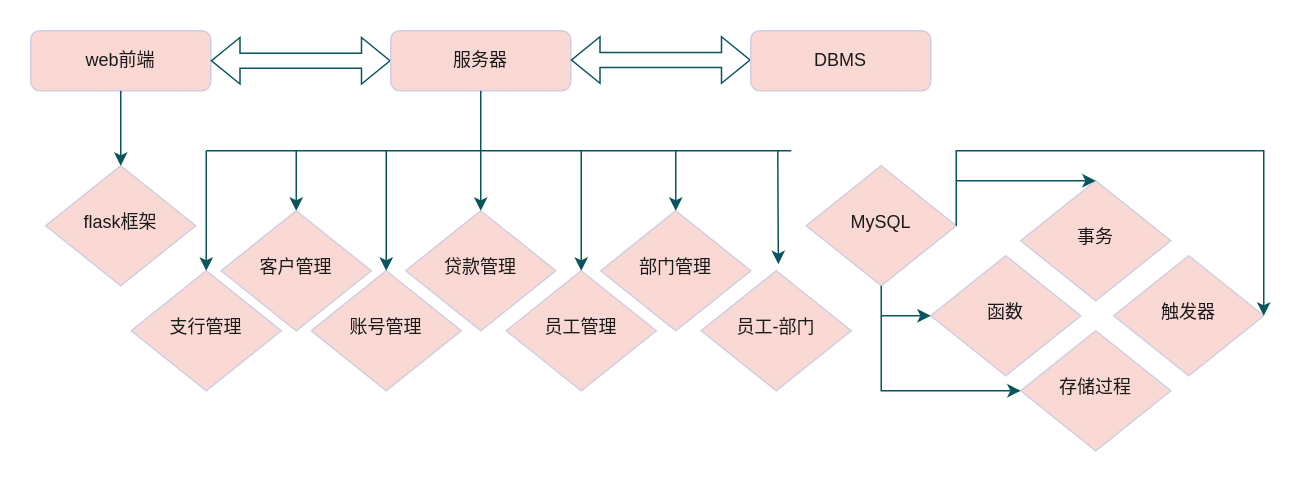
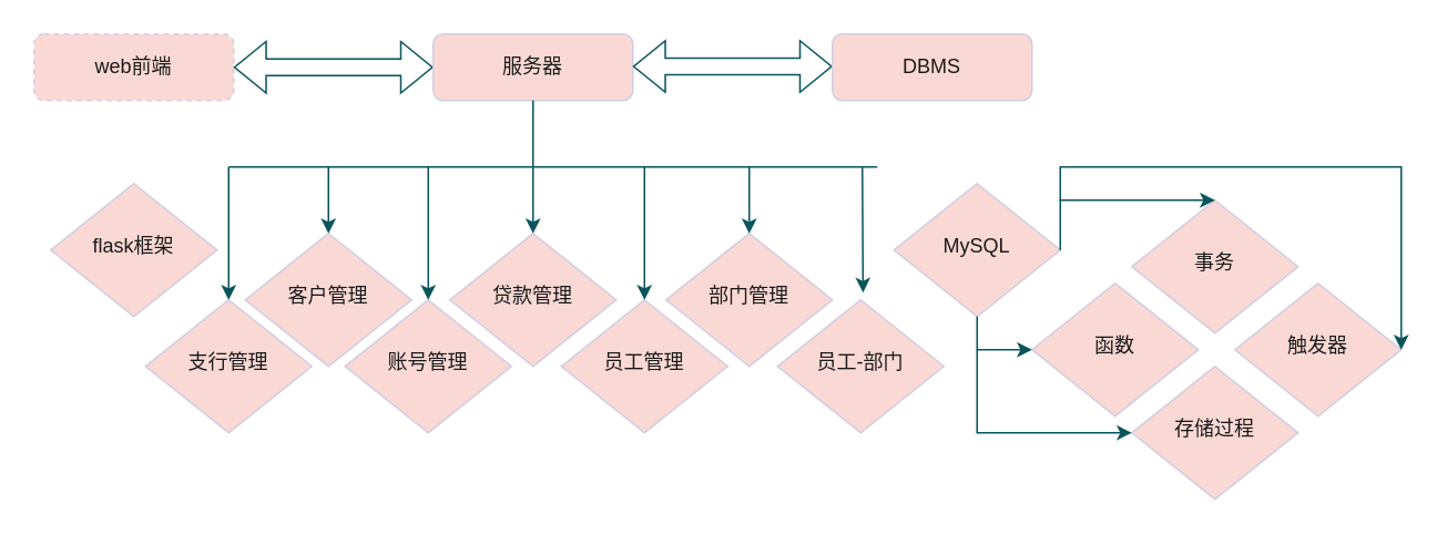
  <mxCell id="0" />
  <mxCell id="1" parent="0" />
- <mxCell id="2" value="web前端" style="rounded=1;whiteSpace=wrap;html=1;fontSize=12;glass=0;strokeWidth=1;shadow=0;labelBackgroundColor=none;fillColor=#FAD9D5;strokeColor=#D0CEE2;fontColor=#1A1A1A;" parent="1" vertex="1"><mxGeometry x="20" y="20" width="120" height="40" as="geometry" /></mxCell>
+ <mxCell id="2" value="web前端" style="rounded=1;whiteSpace=wrap;html=1;fontSize=12;glass=0;strokeWidth=1;shadow=0;labelBackgroundColor=none;fillColor=#FAD9D5;strokeColor=#D0CEE2;fontColor=#1A1A1A;dashed=1;" parent="1" vertex="1"><mxGeometry x="20" y="20" width="120" height="40" as="geometry" /></mxCell>
  <mxCell id="3" value="flask框架" style="rhombus;whiteSpace=wrap;html=1;shadow=0;fontFamily=Helvetica;fontSize=12;align=center;strokeWidth=1;spacing=6;spacingTop=-4;labelBackgroundColor=none;fillColor=#FAD9D5;strokeColor=#D0CEE2;fontColor=#1A1A1A;" parent="1" vertex="1"><mxGeometry x="30" y="110" width="100" height="80" as="geometry" /></mxCell>
  <mxCell id="4" value="" style="shape=flexArrow;endArrow=classic;startArrow=classic;html=1;rounded=0;strokeColor=#09555B;fontColor=#1A1A1A;exitX=1;exitY=0.5;exitDx=0;exitDy=0;" edge="1" parent="1" source="2"><mxGeometry width="100" height="100" relative="1" as="geometry"><mxPoint x="174" y="100" as="sourcePoint" /><mxPoint x="260" y="40" as="targetPoint" /></mxGeometry></mxCell>
- <mxCell id="5" value="" style="endArrow=classic;html=1;rounded=0;strokeColor=#09555B;fontColor=#1A1A1A;exitX=0.5;exitY=1;exitDx=0;exitDy=0;entryX=0.5;entryY=0;entryDx=0;entryDy=0;" edge="1" parent="1" source="2" target="3"><mxGeometry width="50" height="50" relative="1" as="geometry"><mxPoint x="-20" y="60" as="sourcePoint" /><mxPoint x="340" y="250" as="targetPoint" /><Array as="points" /></mxGeometry></mxCell>
  <mxCell id="6" value="服务器" style="rounded=1;whiteSpace=wrap;html=1;fontSize=12;glass=0;strokeWidth=1;shadow=0;labelBackgroundColor=none;fillColor=#FAD9D5;strokeColor=#D0CEE2;fontColor=#1A1A1A;" vertex="1" parent="1"><mxGeometry x="260" y="20" width="120" height="40" as="geometry" /></mxCell>
  <mxCell id="7" value="贷款管理" style="rhombus;whiteSpace=wrap;html=1;shadow=0;fontFamily=Helvetica;fontSize=12;align=center;strokeWidth=1;spacing=6;spacingTop=-4;labelBackgroundColor=none;fillColor=#FAD9D5;strokeColor=#D0CEE2;fontColor=#1A1A1A;" vertex="1" parent="1"><mxGeometry x="270" y="140" width="100" height="80" as="geometry" /></mxCell>
  <mxCell id="8" value="" style="endArrow=classic;html=1;rounded=0;strokeColor=#09555B;fontColor=#1A1A1A;exitX=0.5;exitY=1;exitDx=0;exitDy=0;entryX=0.5;entryY=0;entryDx=0;entryDy=0;" edge="1" parent="1" target="7"><mxGeometry width="50" height="50" relative="1" as="geometry"><mxPoint x="320" y="60" as="sourcePoint" /><mxPoint x="680" y="250" as="targetPoint" /></mxGeometry></mxCell>
  <mxCell id="9" value="" style="endArrow=none;html=1;rounded=0;strokeColor=#09555B;fontColor=#1A1A1A;" edge="1" parent="1"><mxGeometry width="50" height="50" relative="1" as="geometry"><mxPoint x="137" y="100" as="sourcePoint" /><mxPoint x="527" y="100" as="targetPoint" /></mxGeometry></mxCell>
  <mxCell id="10" value="支行管理" style="rhombus;whiteSpace=wrap;html=1;shadow=0;fontFamily=Helvetica;fontSize=12;align=center;strokeWidth=1;spacing=6;spacingTop=-4;labelBackgroundColor=none;fillColor=#FAD9D5;strokeColor=#D0CEE2;fontColor=#1A1A1A;" vertex="1" parent="1"><mxGeometry x="87" y="180" width="100" height="80" as="geometry" /></mxCell>
  <mxCell id="11" value="客户管理" style="rhombus;whiteSpace=wrap;html=1;shadow=0;fontFamily=Helvetica;fontSize=12;align=center;strokeWidth=1;spacing=6;spacingTop=-4;labelBackgroundColor=none;fillColor=#FAD9D5;strokeColor=#D0CEE2;fontColor=#1A1A1A;" vertex="1" parent="1"><mxGeometry x="147" y="140" width="100" height="80" as="geometry" /></mxCell>
  <mxCell id="12" value="账号管理" style="rhombus;whiteSpace=wrap;html=1;shadow=0;fontFamily=Helvetica;fontSize=12;align=center;strokeWidth=1;spacing=6;spacingTop=-4;labelBackgroundColor=none;fillColor=#FAD9D5;strokeColor=#D0CEE2;fontColor=#1A1A1A;" vertex="1" parent="1"><mxGeometry x="207" y="180" width="100" height="80" as="geometry" /></mxCell>
  <mxCell id="13" value="" style="endArrow=none;html=1;rounded=0;strokeColor=#09555B;fontColor=#1A1A1A;exitX=0.5;exitY=0;exitDx=0;exitDy=0;endFill=0;startArrow=classic;startFill=1;" edge="1" parent="1" source="10"><mxGeometry width="50" height="50" relative="1" as="geometry"><mxPoint x="230" y="260" as="sourcePoint" /><mxPoint x="137" y="100" as="targetPoint" /></mxGeometry></mxCell>
  <mxCell id="14" value="" style="endArrow=none;html=1;rounded=0;strokeColor=#09555B;fontColor=#1A1A1A;exitX=0.5;exitY=0;exitDx=0;exitDy=0;endFill=0;startArrow=classic;startFill=1;" edge="1" parent="1" source="11"><mxGeometry width="50" height="50" relative="1" as="geometry"><mxPoint x="119.5" y="140" as="sourcePoint" /><mxPoint x="197" y="100" as="targetPoint" /></mxGeometry></mxCell>
  <mxCell id="15" value="" style="endArrow=none;html=1;rounded=0;strokeColor=#09555B;fontColor=#1A1A1A;exitX=0.5;exitY=0;exitDx=0;exitDy=0;endFill=0;startArrow=classic;startFill=1;" edge="1" parent="1" source="12"><mxGeometry width="50" height="50" relative="1" as="geometry"><mxPoint x="219.5" y="140" as="sourcePoint" /><mxPoint x="257" y="100" as="targetPoint" /></mxGeometry></mxCell>
  <mxCell id="16" value="员工管理" style="rhombus;whiteSpace=wrap;html=1;shadow=0;fontFamily=Helvetica;fontSize=12;align=center;strokeWidth=1;spacing=6;spacingTop=-4;labelBackgroundColor=none;fillColor=#FAD9D5;strokeColor=#D0CEE2;fontColor=#1A1A1A;" vertex="1" parent="1"><mxGeometry x="337" y="180" width="100" height="80" as="geometry" /></mxCell>
  <mxCell id="17" value="" style="endArrow=none;html=1;rounded=0;strokeColor=#09555B;fontColor=#1A1A1A;exitX=0.5;exitY=0;exitDx=0;exitDy=0;endFill=0;startArrow=classic;startFill=1;" edge="1" parent="1" source="16"><mxGeometry width="50" height="50" relative="1" as="geometry"><mxPoint x="419.5" y="140" as="sourcePoint" /><mxPoint x="387" y="100" as="targetPoint" /></mxGeometry></mxCell>
  <mxCell id="18" value="部门管理" style="rhombus;whiteSpace=wrap;html=1;shadow=0;fontFamily=Helvetica;fontSize=12;align=center;strokeWidth=1;spacing=6;spacingTop=-4;labelBackgroundColor=none;fillColor=#FAD9D5;strokeColor=#D0CEE2;fontColor=#1A1A1A;" vertex="1" parent="1"><mxGeometry x="400" y="140" width="100" height="80" as="geometry" /></mxCell>
  <mxCell id="19" value="" style="endArrow=none;html=1;rounded=0;strokeColor=#09555B;fontColor=#1A1A1A;exitX=0.5;exitY=0;exitDx=0;exitDy=0;endFill=0;startArrow=classic;startFill=1;" edge="1" parent="1" source="18"><mxGeometry width="50" height="50" relative="1" as="geometry"><mxPoint x="519.5" y="140" as="sourcePoint" /><mxPoint x="450" y="100" as="targetPoint" /></mxGeometry></mxCell>
  <mxCell id="20" value="员工-部门" style="rhombus;whiteSpace=wrap;html=1;shadow=0;fontFamily=Helvetica;fontSize=12;align=center;strokeWidth=1;spacing=6;spacingTop=-4;labelBackgroundColor=none;fillColor=#FAD9D5;strokeColor=#D0CEE2;fontColor=#1A1A1A;" vertex="1" parent="1"><mxGeometry x="467" y="180" width="100" height="80" as="geometry" /></mxCell>
  <mxCell id="21" value="" style="endArrow=none;html=1;rounded=0;strokeColor=#09555B;fontColor=#1A1A1A;exitX=0.514;exitY=-0.055;exitDx=0;exitDy=0;endFill=0;startArrow=classic;startFill=1;exitPerimeter=0;" edge="1" parent="1" source="20"><mxGeometry width="50" height="50" relative="1" as="geometry"><mxPoint x="526.66" y="180" as="sourcePoint" /><mxPoint x="518" y="100" as="targetPoint" /></mxGeometry></mxCell>
  <mxCell id="22" value="" style="shape=flexArrow;endArrow=classic;startArrow=classic;html=1;rounded=0;strokeColor=#09555B;fontColor=#1A1A1A;exitX=1;exitY=0.5;exitDx=0;exitDy=0;" edge="1" parent="1"><mxGeometry width="100" height="100" relative="1" as="geometry"><mxPoint x="380" y="39.5" as="sourcePoint" /><mxPoint x="500" y="39.5" as="targetPoint" /></mxGeometry></mxCell>
  <mxCell id="23" value="DBMS" style="rounded=1;whiteSpace=wrap;html=1;fontSize=12;glass=0;strokeWidth=1;shadow=0;labelBackgroundColor=none;fillColor=#FAD9D5;strokeColor=#D0CEE2;fontColor=#1A1A1A;" vertex="1" parent="1"><mxGeometry x="500" y="20" width="120" height="40" as="geometry" /></mxCell>
  <mxCell id="24" value="MySQL" style="rhombus;whiteSpace=wrap;html=1;shadow=0;fontFamily=Helvetica;fontSize=12;align=center;strokeWidth=1;spacing=6;spacingTop=-4;labelBackgroundColor=none;fillColor=#FAD9D5;strokeColor=#D0CEE2;fontColor=#1A1A1A;" vertex="1" parent="1"><mxGeometry x="537" y="110" width="100" height="80" as="geometry" /></mxCell>
  <mxCell id="25" value="存储过程" style="rhombus;whiteSpace=wrap;html=1;shadow=0;fontFamily=Helvetica;fontSize=12;align=center;strokeWidth=1;spacing=6;spacingTop=-4;labelBackgroundColor=none;fillColor=#FAD9D5;strokeColor=#D0CEE2;fontColor=#1A1A1A;" vertex="1" parent="1"><mxGeometry x="680" y="220" width="100" height="80" as="geometry" /></mxCell>
  <mxCell id="26" value="函数" style="rhombus;whiteSpace=wrap;html=1;shadow=0;fontFamily=Helvetica;fontSize=12;align=center;strokeWidth=1;spacing=6;spacingTop=-4;labelBackgroundColor=none;fillColor=#FAD9D5;strokeColor=#D0CEE2;fontColor=#1A1A1A;" vertex="1" parent="1"><mxGeometry x="620" y="170" width="100" height="80" as="geometry" /></mxCell>
  <mxCell id="27" value="触发器" style="rhombus;whiteSpace=wrap;html=1;shadow=0;fontFamily=Helvetica;fontSize=12;align=center;strokeWidth=1;spacing=6;spacingTop=-4;labelBackgroundColor=none;fillColor=#FAD9D5;strokeColor=#D0CEE2;fontColor=#1A1A1A;" vertex="1" parent="1"><mxGeometry x="742" y="170" width="100" height="80" as="geometry" /></mxCell>
  <mxCell id="28" value="事务" style="rhombus;whiteSpace=wrap;html=1;shadow=0;fontFamily=Helvetica;fontSize=12;align=center;strokeWidth=1;spacing=6;spacingTop=-4;labelBackgroundColor=none;fillColor=#FAD9D5;strokeColor=#D0CEE2;fontColor=#1A1A1A;" vertex="1" parent="1"><mxGeometry x="680" y="120" width="100" height="80" as="geometry" /></mxCell>
  <mxCell id="29" value="" style="endArrow=classic;html=1;rounded=0;strokeColor=#09555B;fontColor=#1A1A1A;exitX=0.5;exitY=1;exitDx=0;exitDy=0;entryX=0;entryY=0.5;entryDx=0;entryDy=0;" edge="1" parent="1" source="24" target="26"><mxGeometry width="50" height="50" relative="1" as="geometry"><mxPoint x="567" y="160" as="sourcePoint" /><mxPoint x="617" y="110" as="targetPoint" /><Array as="points"><mxPoint x="587" y="210" /></Array></mxGeometry></mxCell>
  <mxCell id="30" value="" style="endArrow=classic;html=1;rounded=0;strokeColor=#09555B;fontColor=#1A1A1A;exitX=1;exitY=0.5;exitDx=0;exitDy=0;entryX=0.5;entryY=0;entryDx=0;entryDy=0;" edge="1" parent="1" source="24" target="28"><mxGeometry width="50" height="50" relative="1" as="geometry"><mxPoint x="567" y="160" as="sourcePoint" /><mxPoint x="617" y="110" as="targetPoint" /><Array as="points"><mxPoint x="637" y="120" /></Array></mxGeometry></mxCell>
  <mxCell id="31" value="" style="endArrow=classic;html=1;rounded=0;strokeColor=#09555B;fontColor=#1A1A1A;entryX=0;entryY=0.5;entryDx=0;entryDy=0;" edge="1" parent="1" target="25"><mxGeometry width="50" height="50" relative="1" as="geometry"><mxPoint x="587" y="210" as="sourcePoint" /><mxPoint x="617" y="110" as="targetPoint" /><Array as="points"><mxPoint x="587" y="260" /></Array></mxGeometry></mxCell>
  <mxCell id="32" value="" style="endArrow=classic;html=1;rounded=0;strokeColor=#09555B;fontColor=#1A1A1A;entryX=1;entryY=0.5;entryDx=0;entryDy=0;endFill=1;" edge="1" parent="1" target="27"><mxGeometry width="50" height="50" relative="1" as="geometry"><mxPoint x="637" y="120" as="sourcePoint" /><mxPoint x="617" y="110" as="targetPoint" /><Array as="points"><mxPoint x="637" y="100" /><mxPoint x="842" y="100" /></Array></mxGeometry></mxCell>
